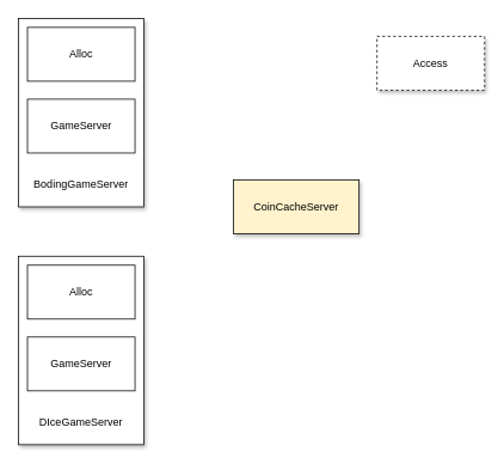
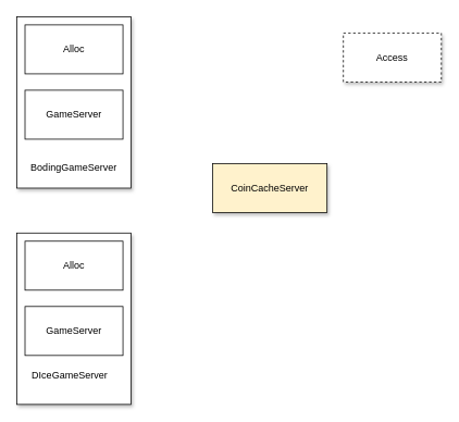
  <mxCell id="0" />
  <mxCell id="1" parent="0" />
  <mxCell id="2" value="Access" style="rounded=0;whiteSpace=wrap;html=1;shadow=1;dashed=1;" vertex="1" parent="1"><mxGeometry x="420" y="40" width="120" height="60" as="geometry" /></mxCell>
  <mxCell id="3" value="" style="group" vertex="1" connectable="0" parent="1"><mxGeometry x="20" y="20" width="140" height="210" as="geometry" /></mxCell>
  <mxCell id="4" value="" style="rounded=0;whiteSpace=wrap;html=1;shadow=1;" vertex="1" parent="3"><mxGeometry width="140" height="210" as="geometry" /></mxCell>
  <mxCell id="5" value="Alloc" style="rounded=0;whiteSpace=wrap;html=1;shadow=0;" vertex="1" parent="3"><mxGeometry x="10" y="10" width="120" height="60" as="geometry" /></mxCell>
  <mxCell id="6" value="GameServer" style="rounded=0;whiteSpace=wrap;html=1;shadow=0;" vertex="1" parent="3"><mxGeometry x="10" y="90" width="120" height="60" as="geometry" /></mxCell>
  <mxCell id="7" value="BodingGameServer" style="text;html=1;strokeColor=none;fillColor=none;align=center;verticalAlign=middle;whiteSpace=wrap;rounded=0;shadow=1;" vertex="1" parent="3"><mxGeometry x="10" y="170" width="120" height="30" as="geometry" /></mxCell>
  <mxCell id="8" value="CoinCacheServer" style="rounded=0;whiteSpace=wrap;html=1;shadow=1;fillColor=#fff2cc;" vertex="1" parent="1"><mxGeometry x="260" y="200" width="140" height="60" as="geometry" /></mxCell>
  <mxCell id="9" value="" style="group" vertex="1" connectable="0" parent="1"><mxGeometry x="20" y="285" width="140" height="210" as="geometry" /></mxCell>
  <mxCell id="10" value="" style="rounded=0;whiteSpace=wrap;html=1;shadow=1;" vertex="1" parent="9"><mxGeometry width="140" height="210" as="geometry" /></mxCell>
  <mxCell id="11" value="Alloc" style="rounded=0;whiteSpace=wrap;html=1;shadow=0;" vertex="1" parent="9"><mxGeometry x="10" y="10" width="120" height="60" as="geometry" /></mxCell>
  <mxCell id="12" value="GameServer" style="rounded=0;whiteSpace=wrap;html=1;shadow=0;" vertex="1" parent="9"><mxGeometry x="10" y="90" width="120" height="60" as="geometry" /></mxCell>
- <mxCell id="13" value="DIceGameServer" style="text;html=1;strokeColor=none;fillColor=none;align=center;verticalAlign=middle;whiteSpace=wrap;rounded=0;shadow=1;" vertex="1" parent="9"><mxGeometry x="10" y="170" width="120" height="30" as="geometry" /></mxCell>
+ <mxCell id="13" value="DIceGameServer" style="text;html=1;strokeColor=none;fillColor=none;align=center;verticalAlign=middle;whiteSpace=wrap;rounded=0;shadow=1;" vertex="1" parent="9"><mxGeometry x="5" y="160" width="120" height="30" as="geometry" /></mxCell>
